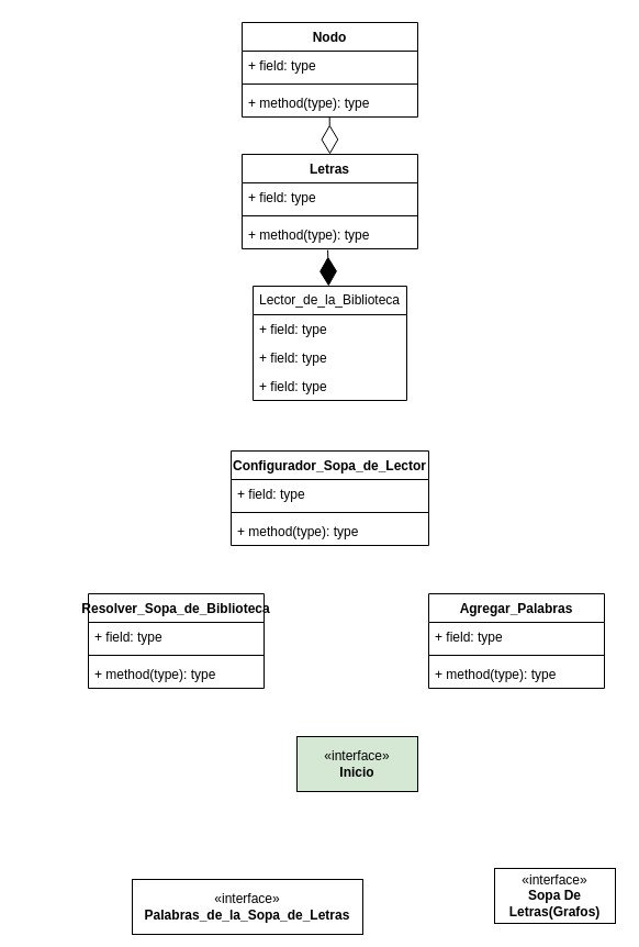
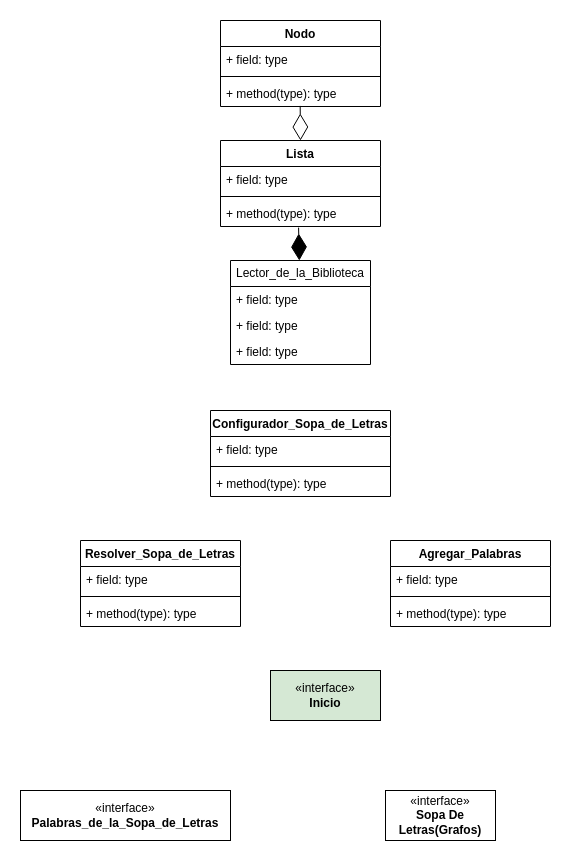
  <mxCell id="0" />
  <mxCell id="1" parent="0" />
  <mxCell id="2" value="Nodo" style="swimlane;fontStyle=1;align=center;verticalAlign=top;childLayout=stackLayout;horizontal=1;startSize=26;horizontalStack=0;resizeParent=1;resizeParentMax=0;resizeLast=0;collapsible=1;marginBottom=0;whiteSpace=wrap;html=1;" vertex="1" parent="1"><mxGeometry x="220" y="20" width="160" height="86" as="geometry" /></mxCell>
  <mxCell id="3" value="+ field: type" style="text;strokeColor=none;fillColor=none;align=left;verticalAlign=top;spacingLeft=4;spacingRight=4;overflow=hidden;rotatable=0;points=[[0,0.5],[1,0.5]];portConstraint=eastwest;whiteSpace=wrap;html=1;" vertex="1" parent="2"><mxGeometry y="26" width="160" height="26" as="geometry" /></mxCell>
  <mxCell id="4" value="" style="line;strokeWidth=1;fillColor=none;align=left;verticalAlign=middle;spacingTop=-1;spacingLeft=3;spacingRight=3;rotatable=0;labelPosition=right;points=[];portConstraint=eastwest;strokeColor=inherit;" vertex="1" parent="2"><mxGeometry y="52" width="160" height="8" as="geometry" /></mxCell>
  <mxCell id="5" value="+ method(type): type" style="text;strokeColor=none;fillColor=none;align=left;verticalAlign=top;spacingLeft=4;spacingRight=4;overflow=hidden;rotatable=0;points=[[0,0.5],[1,0.5]];portConstraint=eastwest;whiteSpace=wrap;html=1;" vertex="1" parent="2"><mxGeometry y="60" width="160" height="26" as="geometry" /></mxCell>
- <mxCell id="6" value="Letras" style="swimlane;fontStyle=1;align=center;verticalAlign=top;childLayout=stackLayout;horizontal=1;startSize=26;horizontalStack=0;resizeParent=1;resizeParentMax=0;resizeLast=0;collapsible=1;marginBottom=0;whiteSpace=wrap;html=1;" vertex="1" parent="1"><mxGeometry x="220" y="140" width="160" height="86" as="geometry" /></mxCell>
+ <mxCell id="6" value="Lista" style="swimlane;fontStyle=1;align=center;verticalAlign=top;childLayout=stackLayout;horizontal=1;startSize=26;horizontalStack=0;resizeParent=1;resizeParentMax=0;resizeLast=0;collapsible=1;marginBottom=0;whiteSpace=wrap;html=1;" vertex="1" parent="1"><mxGeometry x="220" y="140" width="160" height="86" as="geometry" /></mxCell>
  <mxCell id="7" value="+ field: type" style="text;strokeColor=none;fillColor=none;align=left;verticalAlign=top;spacingLeft=4;spacingRight=4;overflow=hidden;rotatable=0;points=[[0,0.5],[1,0.5]];portConstraint=eastwest;whiteSpace=wrap;html=1;" vertex="1" parent="6"><mxGeometry y="26" width="160" height="26" as="geometry" /></mxCell>
  <mxCell id="8" value="" style="line;strokeWidth=1;fillColor=none;align=left;verticalAlign=middle;spacingTop=-1;spacingLeft=3;spacingRight=3;rotatable=0;labelPosition=right;points=[];portConstraint=eastwest;strokeColor=inherit;" vertex="1" parent="6"><mxGeometry y="52" width="160" height="8" as="geometry" /></mxCell>
  <mxCell id="9" value="+ method(type): type" style="text;strokeColor=none;fillColor=none;align=left;verticalAlign=top;spacingLeft=4;spacingRight=4;overflow=hidden;rotatable=0;points=[[0,0.5],[1,0.5]];portConstraint=eastwest;whiteSpace=wrap;html=1;" vertex="1" parent="6"><mxGeometry y="60" width="160" height="26" as="geometry" /></mxCell>
  <mxCell id="10" value="Lector_de_la_Biblioteca" style="swimlane;fontStyle=0;childLayout=stackLayout;horizontal=1;startSize=26;fillColor=none;horizontalStack=0;resizeParent=1;resizeParentMax=0;resizeLast=0;collapsible=1;marginBottom=0;whiteSpace=wrap;html=1;" vertex="1" parent="1"><mxGeometry x="230" y="260" width="140" height="104" as="geometry" /></mxCell>
  <mxCell id="11" value="+ field: type" style="text;strokeColor=none;fillColor=none;align=left;verticalAlign=top;spacingLeft=4;spacingRight=4;overflow=hidden;rotatable=0;points=[[0,0.5],[1,0.5]];portConstraint=eastwest;whiteSpace=wrap;html=1;" vertex="1" parent="10"><mxGeometry y="26" width="140" height="26" as="geometry" /></mxCell>
  <mxCell id="12" value="+ field: type" style="text;strokeColor=none;fillColor=none;align=left;verticalAlign=top;spacingLeft=4;spacingRight=4;overflow=hidden;rotatable=0;points=[[0,0.5],[1,0.5]];portConstraint=eastwest;whiteSpace=wrap;html=1;" vertex="1" parent="10"><mxGeometry y="52" width="140" height="26" as="geometry" /></mxCell>
  <mxCell id="13" value="+ field: type" style="text;strokeColor=none;fillColor=none;align=left;verticalAlign=top;spacingLeft=4;spacingRight=4;overflow=hidden;rotatable=0;points=[[0,0.5],[1,0.5]];portConstraint=eastwest;whiteSpace=wrap;html=1;" vertex="1" parent="10"><mxGeometry y="78" width="140" height="26" as="geometry" /></mxCell>
- <mxCell id="14" value="Configurador_Sopa_de_Lector" style="swimlane;fontStyle=1;align=center;verticalAlign=top;childLayout=stackLayout;horizontal=1;startSize=26;horizontalStack=0;resizeParent=1;resizeParentMax=0;resizeLast=0;collapsible=1;marginBottom=0;whiteSpace=wrap;html=1;" vertex="1" parent="1"><mxGeometry x="210" y="410" width="180" height="86" as="geometry" /></mxCell>
+ <mxCell id="14" value="Configurador_Sopa_de_Letras" style="swimlane;fontStyle=1;align=center;verticalAlign=top;childLayout=stackLayout;horizontal=1;startSize=26;horizontalStack=0;resizeParent=1;resizeParentMax=0;resizeLast=0;collapsible=1;marginBottom=0;whiteSpace=wrap;html=1;" vertex="1" parent="1"><mxGeometry x="210" y="410" width="180" height="86" as="geometry" /></mxCell>
  <mxCell id="15" value="+ field: type" style="text;strokeColor=none;fillColor=none;align=left;verticalAlign=top;spacingLeft=4;spacingRight=4;overflow=hidden;rotatable=0;points=[[0,0.5],[1,0.5]];portConstraint=eastwest;whiteSpace=wrap;html=1;" vertex="1" parent="14"><mxGeometry y="26" width="180" height="26" as="geometry" /></mxCell>
  <mxCell id="16" value="" style="line;strokeWidth=1;fillColor=none;align=left;verticalAlign=middle;spacingTop=-1;spacingLeft=3;spacingRight=3;rotatable=0;labelPosition=right;points=[];portConstraint=eastwest;strokeColor=inherit;" vertex="1" parent="14"><mxGeometry y="52" width="180" height="8" as="geometry" /></mxCell>
  <mxCell id="17" value="+ method(type): type" style="text;strokeColor=none;fillColor=none;align=left;verticalAlign=top;spacingLeft=4;spacingRight=4;overflow=hidden;rotatable=0;points=[[0,0.5],[1,0.5]];portConstraint=eastwest;whiteSpace=wrap;html=1;" vertex="1" parent="14"><mxGeometry y="60" width="180" height="26" as="geometry" /></mxCell>
- <mxCell id="18" value="Resolver_Sopa_de_Biblioteca" style="swimlane;fontStyle=1;align=center;verticalAlign=top;childLayout=stackLayout;horizontal=1;startSize=26;horizontalStack=0;resizeParent=1;resizeParentMax=0;resizeLast=0;collapsible=1;marginBottom=0;whiteSpace=wrap;html=1;" vertex="1" parent="1"><mxGeometry x="80" y="540" width="160" height="86" as="geometry" /></mxCell>
+ <mxCell id="18" value="Resolver_Sopa_de_Letras" style="swimlane;fontStyle=1;align=center;verticalAlign=top;childLayout=stackLayout;horizontal=1;startSize=26;horizontalStack=0;resizeParent=1;resizeParentMax=0;resizeLast=0;collapsible=1;marginBottom=0;whiteSpace=wrap;html=1;" vertex="1" parent="1"><mxGeometry x="80" y="540" width="160" height="86" as="geometry" /></mxCell>
  <mxCell id="19" value="+ field: type" style="text;strokeColor=none;fillColor=none;align=left;verticalAlign=top;spacingLeft=4;spacingRight=4;overflow=hidden;rotatable=0;points=[[0,0.5],[1,0.5]];portConstraint=eastwest;whiteSpace=wrap;html=1;" vertex="1" parent="18"><mxGeometry y="26" width="160" height="26" as="geometry" /></mxCell>
  <mxCell id="20" value="" style="line;strokeWidth=1;fillColor=none;align=left;verticalAlign=middle;spacingTop=-1;spacingLeft=3;spacingRight=3;rotatable=0;labelPosition=right;points=[];portConstraint=eastwest;strokeColor=inherit;" vertex="1" parent="18"><mxGeometry y="52" width="160" height="8" as="geometry" /></mxCell>
  <mxCell id="21" value="+ method(type): type" style="text;strokeColor=none;fillColor=none;align=left;verticalAlign=top;spacingLeft=4;spacingRight=4;overflow=hidden;rotatable=0;points=[[0,0.5],[1,0.5]];portConstraint=eastwest;whiteSpace=wrap;html=1;" vertex="1" parent="18"><mxGeometry y="60" width="160" height="26" as="geometry" /></mxCell>
  <mxCell id="22" value="Agregar_Palabras" style="swimlane;fontStyle=1;align=center;verticalAlign=top;childLayout=stackLayout;horizontal=1;startSize=26;horizontalStack=0;resizeParent=1;resizeParentMax=0;resizeLast=0;collapsible=1;marginBottom=0;whiteSpace=wrap;html=1;" vertex="1" parent="1"><mxGeometry x="390" y="540" width="160" height="86" as="geometry" /></mxCell>
  <mxCell id="23" value="+ field: type" style="text;strokeColor=none;fillColor=none;align=left;verticalAlign=top;spacingLeft=4;spacingRight=4;overflow=hidden;rotatable=0;points=[[0,0.5],[1,0.5]];portConstraint=eastwest;whiteSpace=wrap;html=1;" vertex="1" parent="22"><mxGeometry y="26" width="160" height="26" as="geometry" /></mxCell>
  <mxCell id="24" value="" style="line;strokeWidth=1;fillColor=none;align=left;verticalAlign=middle;spacingTop=-1;spacingLeft=3;spacingRight=3;rotatable=0;labelPosition=right;points=[];portConstraint=eastwest;strokeColor=inherit;" vertex="1" parent="22"><mxGeometry y="52" width="160" height="8" as="geometry" /></mxCell>
  <mxCell id="25" value="+ method(type): type" style="text;strokeColor=none;fillColor=none;align=left;verticalAlign=top;spacingLeft=4;spacingRight=4;overflow=hidden;rotatable=0;points=[[0,0.5],[1,0.5]];portConstraint=eastwest;whiteSpace=wrap;html=1;" vertex="1" parent="22"><mxGeometry y="60" width="160" height="26" as="geometry" /></mxCell>
  <mxCell id="26" value="«interface»&lt;br&gt;&lt;b&gt;Inicio&lt;/b&gt;" style="html=1;whiteSpace=wrap;fillColor=#d5e8d4;" vertex="1" parent="1"><mxGeometry x="270" y="670" width="110" height="50" as="geometry" /></mxCell>
- <mxCell id="27" value="«interface»&lt;br&gt;&lt;b&gt;Sopa De Letras(Grafos)&lt;/b&gt;" style="html=1;whiteSpace=wrap;" vertex="1" parent="1"><mxGeometry x="450" y="790" width="110" height="50" as="geometry" /></mxCell>
- <mxCell id="28" value="«interface»&lt;br&gt;&lt;b&gt;Palabras_de_la_Sopa_de_Letras&lt;/b&gt;" style="html=1;whiteSpace=wrap;" vertex="1" parent="1"><mxGeometry x="120" y="800" width="210" height="50" as="geometry" /></mxCell>
+ <mxCell id="27" value="«interface»&lt;br&gt;&lt;b&gt;Sopa De Letras(Grafos)&lt;/b&gt;" style="html=1;whiteSpace=wrap;" vertex="1" parent="1"><mxGeometry x="385" y="790" width="110" height="50" as="geometry" /></mxCell>
+ <mxCell id="28" value="«interface»&lt;br&gt;&lt;b&gt;Palabras_de_la_Sopa_de_Letras&lt;/b&gt;" style="html=1;whiteSpace=wrap;" vertex="1" parent="1"><mxGeometry x="20" y="790" width="210" height="50" as="geometry" /></mxCell>
  <mxCell id="29" value="" style="endArrow=diamondThin;endFill=0;endSize=24;html=1;rounded=0;exitX=0.498;exitY=0.978;exitDx=0;exitDy=0;exitPerimeter=0;entryX=0.5;entryY=0;entryDx=0;entryDy=0;" edge="1" parent="1" source="5" target="6"><mxGeometry width="160" relative="1" as="geometry"><mxPoint x="120" y="200" as="sourcePoint" /><mxPoint x="280" y="200" as="targetPoint" /></mxGeometry></mxCell>
  <mxCell id="30" value="" style="endArrow=diamondThin;endFill=1;endSize=24;html=1;rounded=0;exitX=0.488;exitY=1.044;exitDx=0;exitDy=0;exitPerimeter=0;" edge="1" parent="1" source="9" target="10"><mxGeometry width="160" relative="1" as="geometry"><mxPoint x="390" y="250" as="sourcePoint" /><mxPoint x="550" y="250" as="targetPoint" /></mxGeometry></mxCell>
